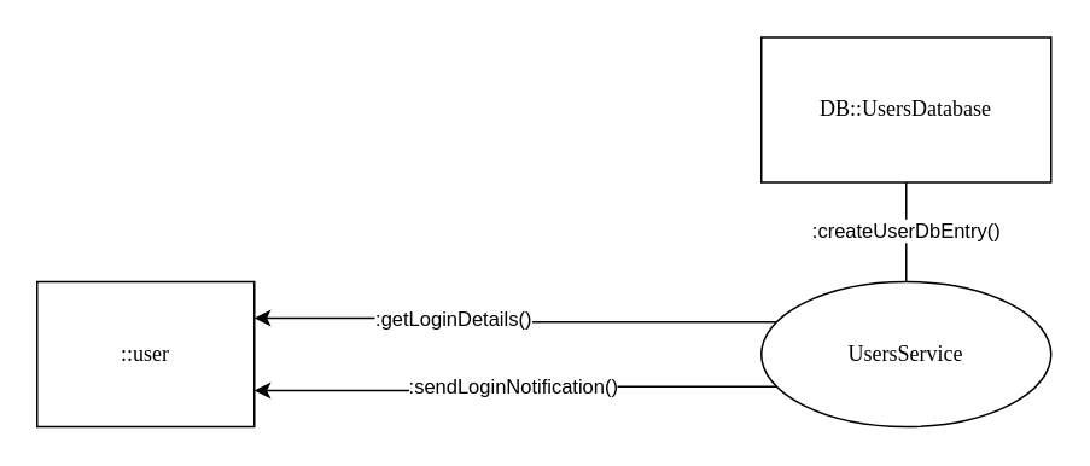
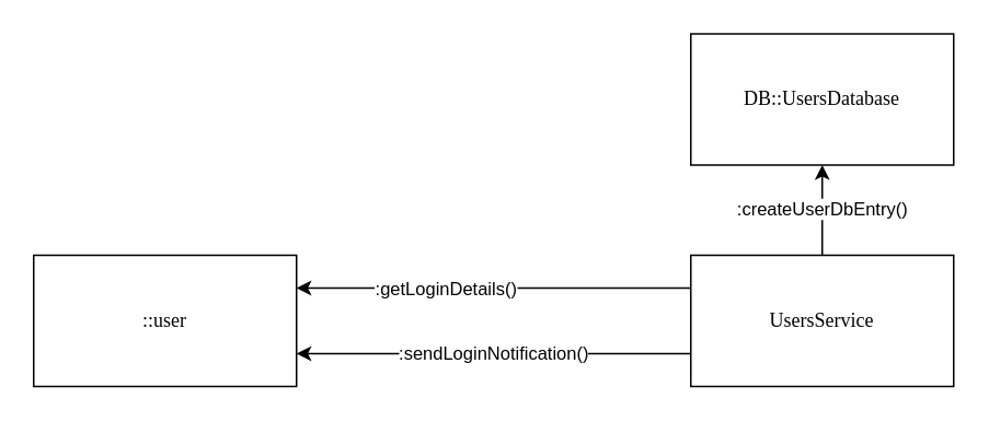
  <mxCell id="0" />
  <mxCell id="1" parent="0" />
- <mxCell id="2" value="::user" style="whiteSpace=wrap;html=1;rounded=0;shadow=0;comic=0;labelBackgroundColor=none;strokeWidth=1;fontFamily=Verdana;fontSize=12;align=center;" parent="1" vertex="1"><mxGeometry x="20" y="155" width="120" height="80" as="geometry" /></mxCell>
- <mxCell id="3" value=":createUserDbEntry()" style="edgeStyle=orthogonalEdgeStyle;rounded=0;orthogonalLoop=1;jettySize=auto;html=1;exitX=0.5;exitY=0;exitDx=0;exitDy=0;entryX=0.5;entryY=1;entryDx=0;entryDy=0;endArrow=none;" edge="1" parent="1" source="8" target="5"><mxGeometry relative="1" as="geometry"><mxPoint x="500" y="155" as="sourcePoint" /></mxGeometry></mxCell>
+ <mxCell id="2" value="::user" style="whiteSpace=wrap;html=1;rounded=0;shadow=0;comic=0;labelBackgroundColor=none;strokeWidth=1;fontFamily=Verdana;fontSize=12;align=center;" parent="1" vertex="1"><mxGeometry x="20" y="155" width="160" height="80" as="geometry" /></mxCell>
+ <mxCell id="3" value=":createUserDbEntry()" style="edgeStyle=orthogonalEdgeStyle;rounded=0;orthogonalLoop=1;jettySize=auto;html=1;exitX=0.5;exitY=0;exitDx=0;exitDy=0;entryX=0.5;entryY=1;entryDx=0;entryDy=0;" edge="1" parent="1" source="8" target="5"><mxGeometry relative="1" as="geometry"><mxPoint x="500" y="155" as="sourcePoint" /></mxGeometry></mxCell>
  <mxCell id="4" value=":sendLoginNotification()" style="edgeStyle=orthogonalEdgeStyle;rounded=0;orthogonalLoop=1;jettySize=auto;html=1;exitX=0;exitY=0.75;exitDx=0;exitDy=0;entryX=1;entryY=0.75;entryDx=0;entryDy=0;" edge="1" parent="1" source="8" target="2"><mxGeometry relative="1" as="geometry"><mxPoint x="420" y="208" as="sourcePoint" /></mxGeometry></mxCell>
  <mxCell id="5" value="DB::UsersDatabase" style="whiteSpace=wrap;html=1;rounded=0;shadow=0;comic=0;labelBackgroundColor=none;strokeWidth=1;fontFamily=Verdana;fontSize=12;align=center;" vertex="1" parent="1"><mxGeometry x="420" y="20" width="160" height="80" as="geometry" /></mxCell>
  <mxCell id="6" style="edgeStyle=orthogonalEdgeStyle;rounded=0;orthogonalLoop=1;jettySize=auto;html=1;exitX=0;exitY=0.25;exitDx=0;exitDy=0;entryX=1;entryY=0.25;entryDx=0;entryDy=0;" edge="1" parent="1" source="8" target="2"><mxGeometry relative="1" as="geometry" /></mxCell>
  <mxCell id="7" value=":getLoginDetails()" style="edgeLabel;html=1;align=center;verticalAlign=middle;resizable=0;points=[];" vertex="1" connectable="0" parent="6"><mxGeometry x="0.246" y="-1" relative="1" as="geometry"><mxPoint y="1" as="offset" /></mxGeometry></mxCell>
- <mxCell id="8" value="UsersService" style="ellipse;whiteSpace=wrap;html=1;shadow=0;comic=0;labelBackgroundColor=none;strokeWidth=1;fontFamily=Verdana;fontSize=12;align=center;" vertex="1" parent="1"><mxGeometry x="420" y="155" width="160" height="80" as="geometry" /></mxCell>
+ <mxCell id="8" value="UsersService" style="whiteSpace=wrap;html=1;rounded=0;shadow=0;comic=0;labelBackgroundColor=none;strokeWidth=1;fontFamily=Verdana;fontSize=12;align=center;" vertex="1" parent="1"><mxGeometry x="420" y="155" width="160" height="80" as="geometry" /></mxCell>
